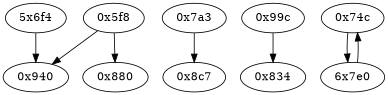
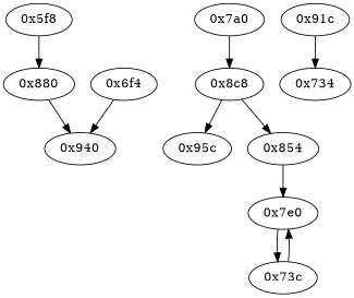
  strict digraph {
    node [opcode="[u'ldr', u'ldr', u'ldr', u'b']"]
    "0x940" [opcode="[u'ldr', u'str', u'ldr', u'ldr', u'ldr', u'str', u'b']"]
-   "0x7a0" [opcode="[u'ldr', u'mov', u'mov', u'str', u'b']" label="0x7a3"]
-   "0x8c8" [opcode="[u'ldr', u'str', u'str', u'ldr', u'ldr', u'ldrb', u'ldr', u'ldr', u'ldr', u'cmp', u'mov', u'b']" label="0x8c7"]
-   "0x834" [opcode="[u'ldr', u'ldr', u'add', u'str', u'b']"]
-   "0x74c" [opcode="[u'ldrb', u'ldr', u'ldr', u'ldr', u'add', u'add', u'b']"]
-   "0x7e0" [opcode="[u'str', u'str', u'ldr', u'ldrb', u'strb', u'ldr', u'ldr', u'ldrb', u'cmp', u'mov', u'b']" label="6x7e0"]
-   "0x91c" [label="0x99c"]
+   "0x7a0" [opcode="[u'ldr', u'mov', u'mov', u'str', u'b']"]
+   "0x8c8" [opcode="[u'ldr', u'str', u'str', u'ldr', u'ldr', u'ldrb', u'ldr', u'ldr', u'ldr', u'cmp', u'mov', u'b']"]
+   "0x95c" [opcode="[u'ldr', u'ldr', u'add', u'bl', u'mov', u'sub', u'pop']"]
+   "0x854"
+   "0x834" [opcode="[u'ldr', u'ldr', u'add', u'str', u'b']" label="0x734"]
+   "0x74c" [opcode="[u'ldrb', u'ldr', u'ldr', u'ldr', u'add', u'add', u'b']" label="0x73c"]
+   "0x7e0" [opcode="[u'str', u'str', u'ldr', u'ldrb', u'strb', u'ldr', u'ldr', u'ldrb', u'cmp', u'mov', u'b']"]
+   "0x91c"
    "0x880" [opcode="[u'ldrb', u'ldrb', u'ldr', u'cmp', u'mov', u'mov', u'cmp', u'mov', u'teq', u'mov', u'b']"]
    "0x5f8" [opcode="[u'push', u'add', u'sub', u'ldr', u'ldr', u'mov', u'add', u'ldr', u'ldr', u'ldr', u'sub', u'sub', u'add', u'mul', u'mvn', u'mvn', u'mov', u'orr', u'mov', u'cmn', u'mov', u'cmp', u'mov', u'cmp', u'mov', u'strb', u'mov', u'cmn', u'strb', u'eor', u'mov', u'orr', u'eor', u'orr', u'ldr', u'ldr', u'mov', u'str', u'ldr', u'str', u'mov', u'and', u'orr', u'ldr', u'ldr', u'ldr', u'ldr', u'ldr', u'str', u'mov', u'mov', u'cmp', u'str', u'mov', u'str', u'ldr', u'ldr', u'str', u'ldr', u'ldr', u'str', u'str', u'b']"]
-   "0x6f4" [opcode="[u'ldr', u'mov', u'cmp', u'mov']" label="5x6f4"]
+   "0x6f4" [opcode="[u'ldr', u'mov', u'cmp', u'mov']"]
    "0x7a0" -> "0x8c8"
+   "0x8c8" -> "0x95c"
+   "0x8c8" -> "0x854"
+   "0x854" -> "0x7e0"
    "0x74c" -> "0x7e0"
    "0x7e0" -> "0x74c"
    "0x91c" -> "0x834"
-   "0x5f8" -> "0x940"
+   "0x880" -> "0x940"
    "0x5f8" -> "0x880"
    "0x6f4" -> "0x940"
  }
